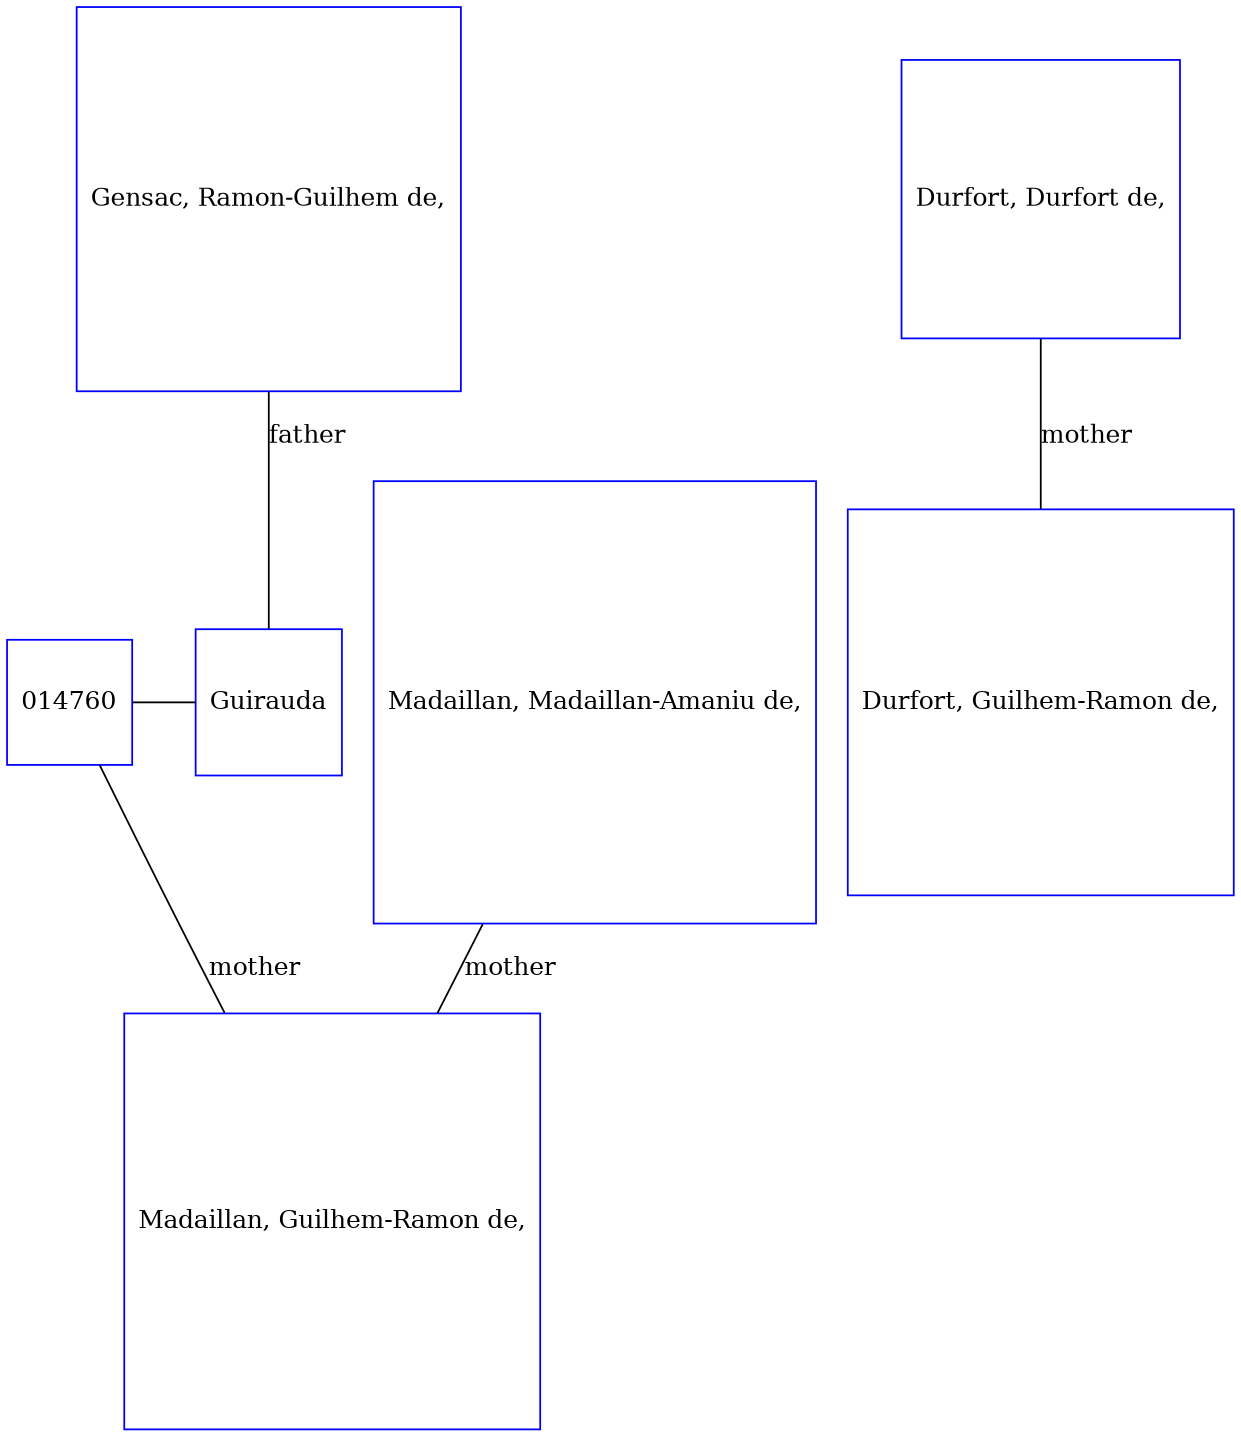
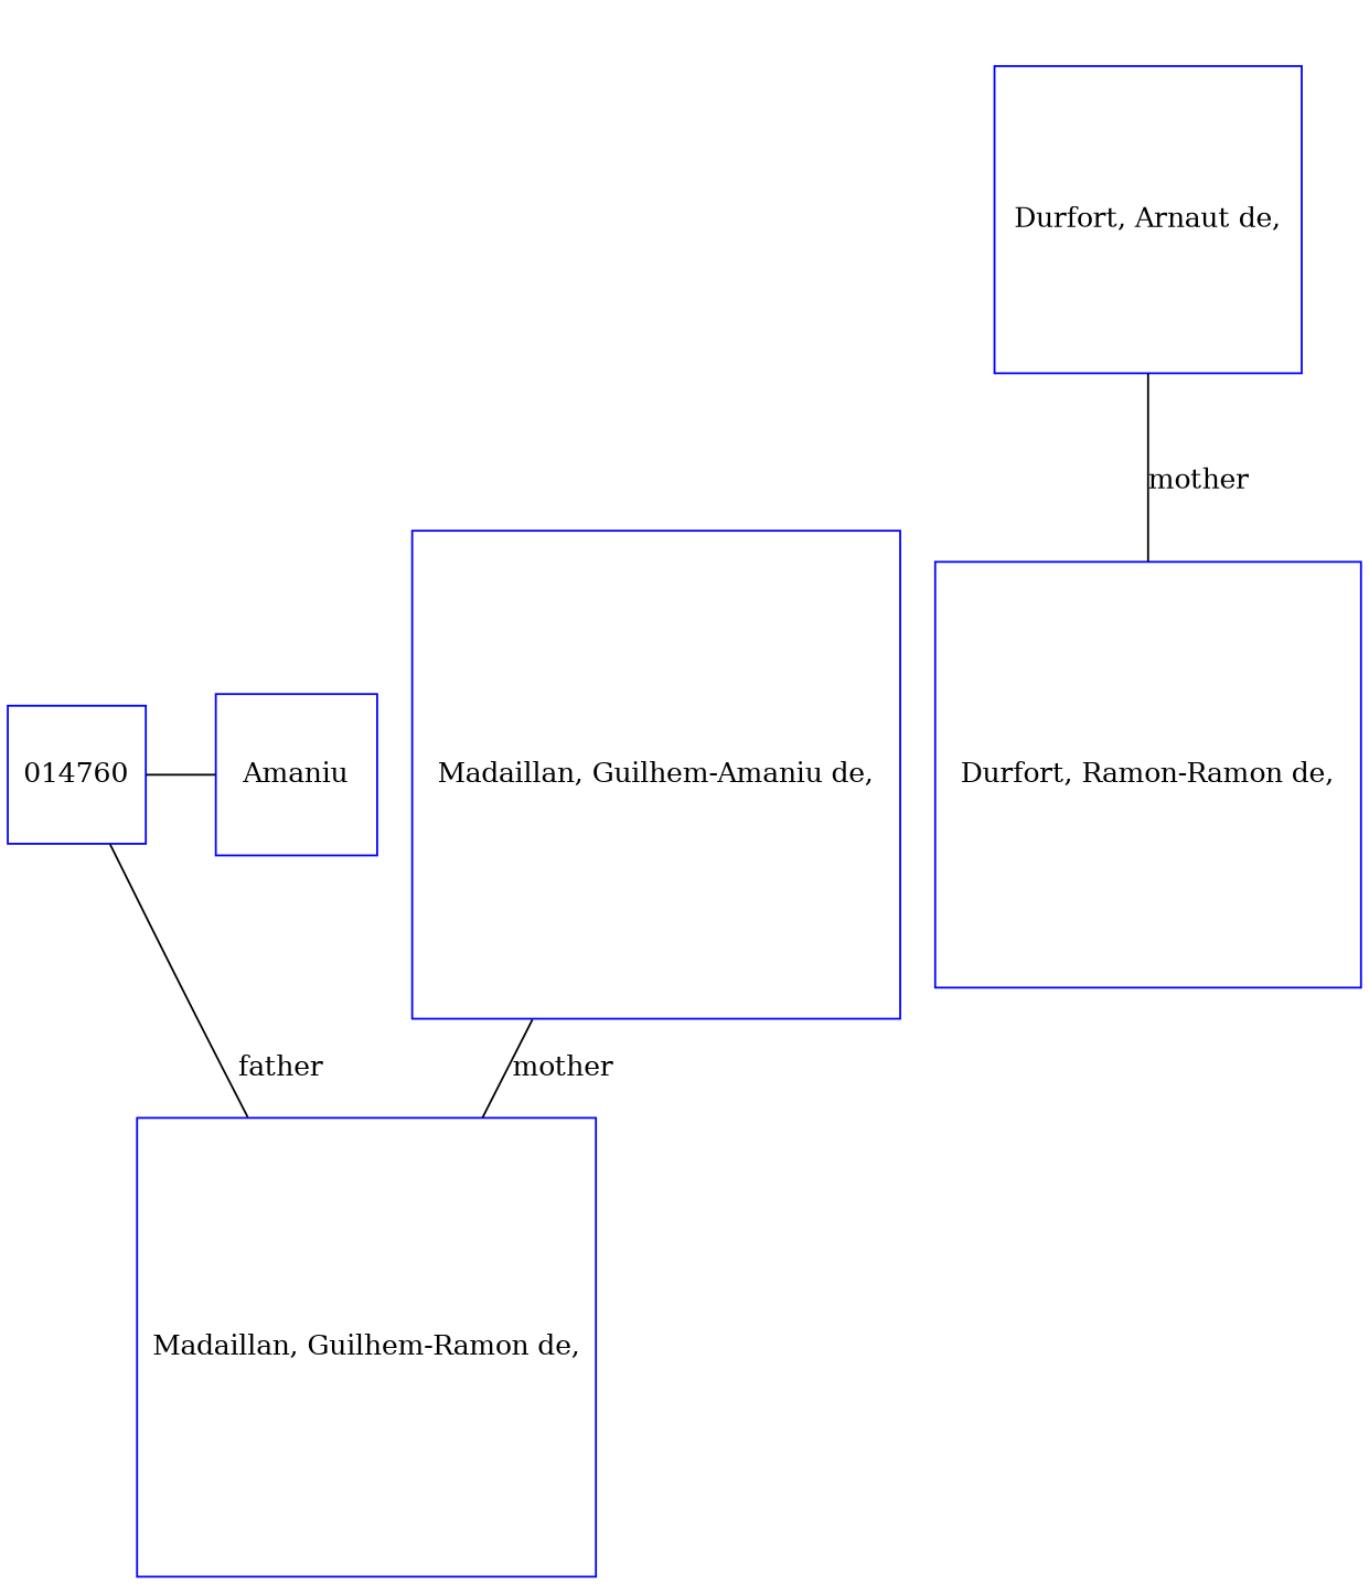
  digraph {
    node [color=blue regular=1 shape=box]
    edge [dir=none arrowsize=0.0]
    n1 [label=014760]
-   n2 [label=Guirauda]
+   n2 [label=Amaniu]
    n3 [label="Madaillan, Guilhem-Ramon de,"]
-   n4 [label="Durfort, Durfort de,"]
-   n5 [label="Durfort, Guilhem-Ramon de,"]
-   n6 [label="Madaillan, Madaillan-Amaniu de,"]
-   n7 [label="Gensac, Ramon-Guilhem de,"]
+   n4 [label="Durfort, Arnaut de,"]
+   n5 [label="Durfort, Ramon-Ramon de,"]
+   n6 [label="Madaillan, Guilhem-Amaniu de,"]
    subgraph sub_1 {
      rank=same
      n1
      n2
    }
    n1 -> n2 [arrowsize=""]
-   n1 -> n3 [label=mother]
+   n1 -> n3 [label=father]
    n4 -> n5 [label=mother]
    n6 -> n3 [label=mother]
-   n7 -> n2 [label=father]
  }
